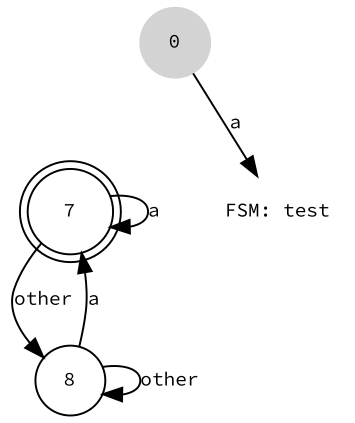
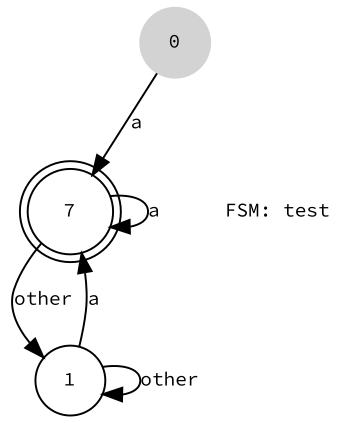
  digraph {
    fontname="Source Code Pro"
    node [fontname="Source Code Pro" fontsize=10 shape=circle]
    edge [fontname="Source Code Pro" fontsize=10]
    0 [color=lightgrey style=filled]
    n2 [label=7 shape=doublecircle]
-   1 [label=8]
+   1
    "FSM: test" [shape=plaintext]
-   0 -> "FSM: test" [label="a "]
+   0 -> n2 [label="a "]
    n2 -> n2 [label="a "]
    n2 -> 1 [label="other "]
    1 -> n2 [label="a "]
    1 -> 1 [label="other "]
  }
